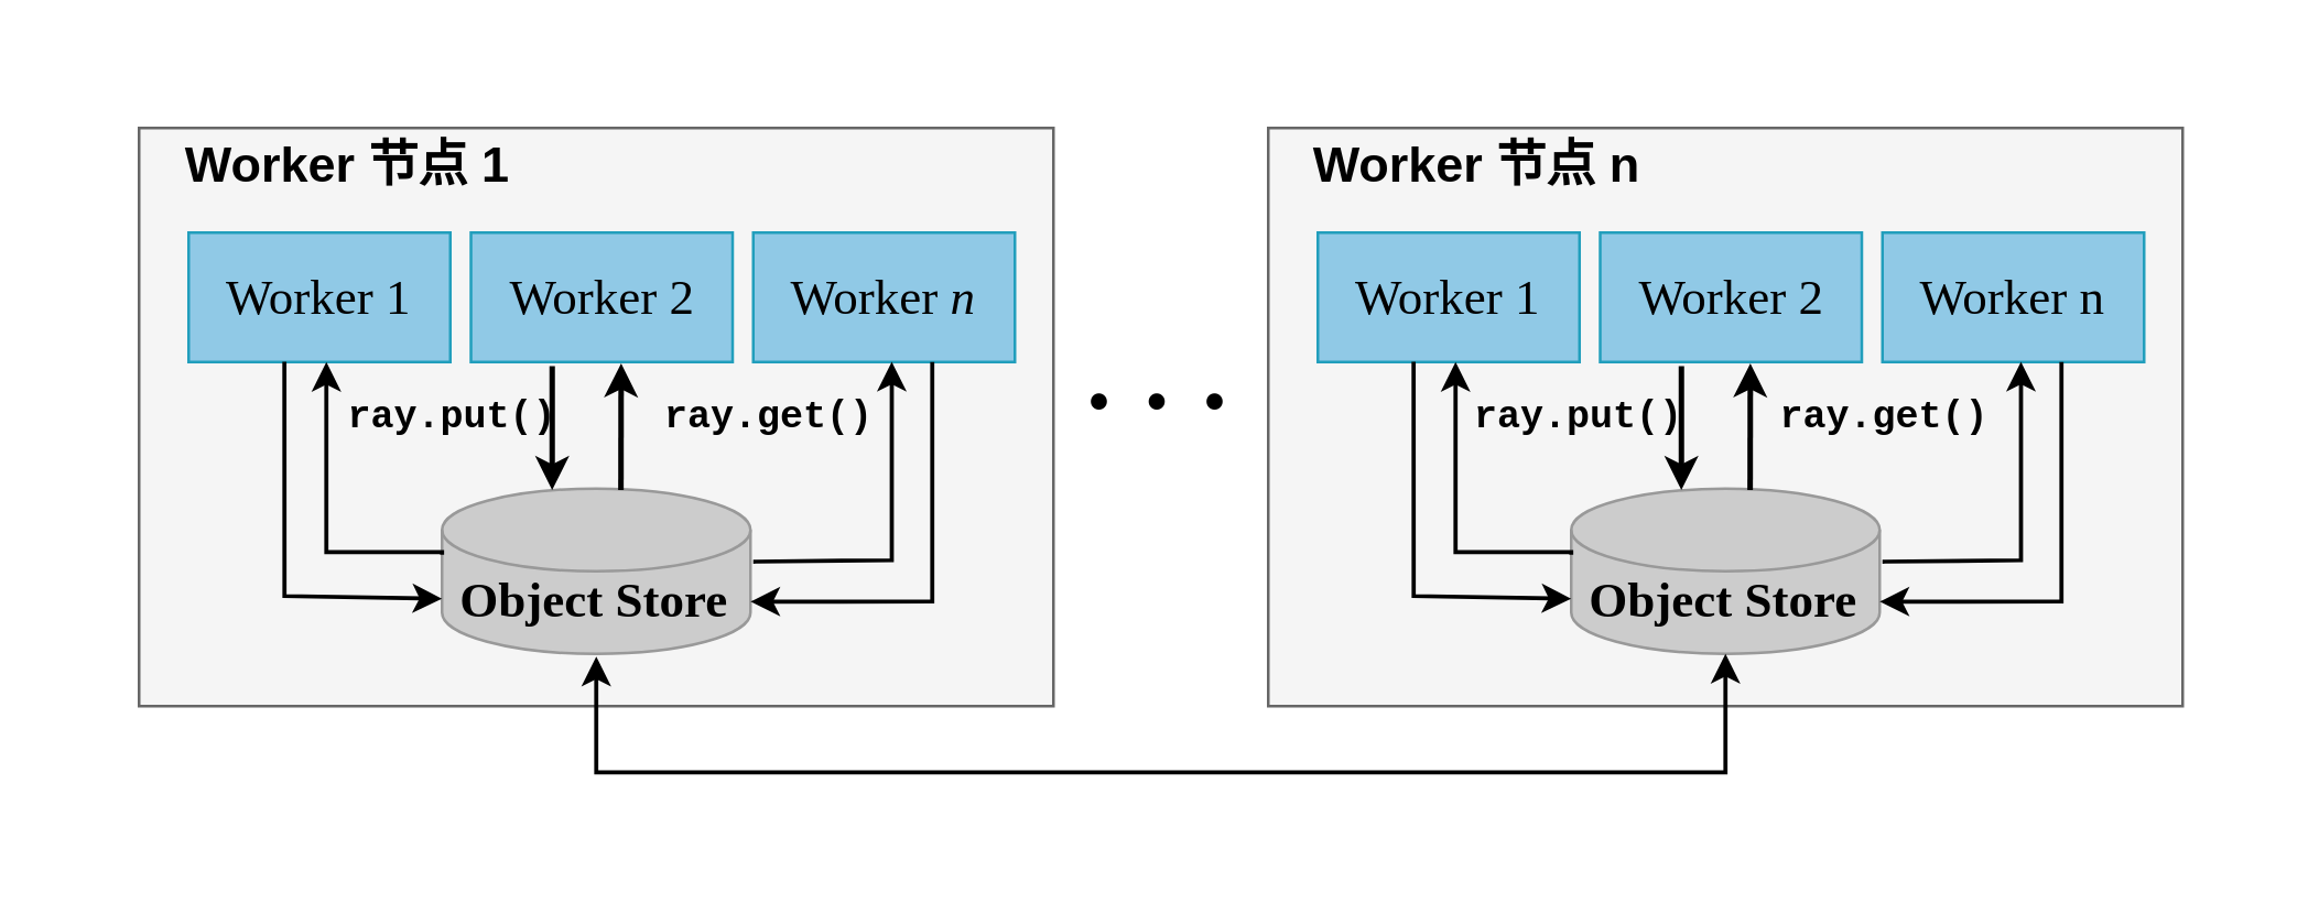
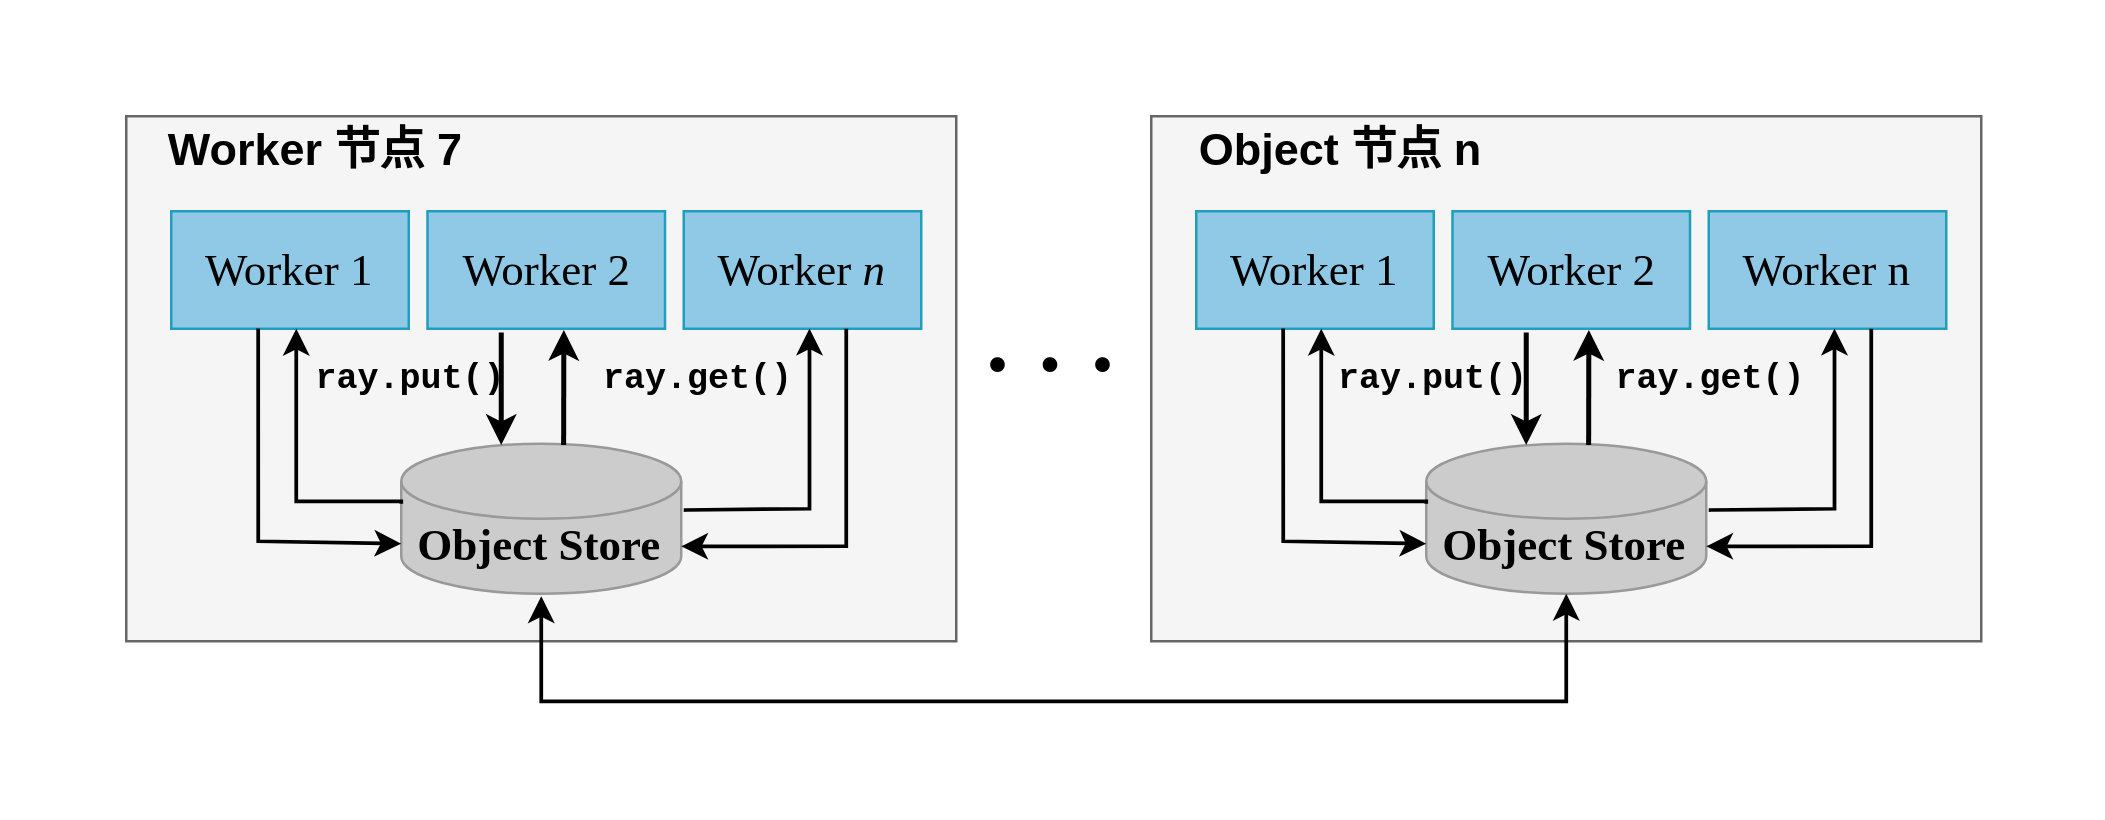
  <mxCell id="0" />
  <mxCell id="1" parent="0" />
  <mxCell id="2" value="" style="rounded=0;whiteSpace=wrap;html=1;strokeColor=none;fillColor=none;" parent="1" vertex="1"><mxGeometry x="20" y="20" width="800" height="286" as="geometry" /></mxCell>
  <mxCell id="3" value="" style="rounded=0;whiteSpace=wrap;html=1;strokeColor=#666666;fillColor=#f5f5f5;fontColor=#333333;" parent="1" vertex="1"><mxGeometry x="50" y="46" width="332" height="210" as="geometry" /></mxCell>
  <mxCell id="4" value="&lt;font style=&quot;font-size: 18px;&quot; face=&quot;Times New Roman&quot;&gt;Worker 1&lt;/font&gt;" style="rounded=0;whiteSpace=wrap;html=1;fillColor=#90C9E6;strokeColor=#219EBC;" parent="1" vertex="1"><mxGeometry x="68" y="84" width="95" height="47" as="geometry" /></mxCell>
  <mxCell id="5" value="&lt;span style=&quot;border-color: var(--border-color); font-family: &amp;quot;Times New Roman&amp;quot;; font-size: 18px;&quot;&gt;Worker 2&lt;/span&gt;" style="rounded=0;whiteSpace=wrap;html=1;fillColor=#90C9E6;strokeColor=#219EBC;" parent="1" vertex="1"><mxGeometry x="170.5" y="84" width="95" height="47" as="geometry" /></mxCell>
  <mxCell id="6" value="&lt;span style=&quot;border-color: var(--border-color); font-family: &amp;quot;Times New Roman&amp;quot;; font-size: 18px;&quot;&gt;Worker &lt;i style=&quot;&quot;&gt;n&lt;/i&gt;&lt;/span&gt;" style="rounded=0;whiteSpace=wrap;html=1;fillColor=#90C9E6;strokeColor=#219EBC;" parent="1" vertex="1"><mxGeometry x="273" y="84" width="95" height="47" as="geometry" /></mxCell>
- <mxCell id="7" value="&lt;font face=&quot;Helvetica&quot; style=&quot;font-size: 18px;&quot;&gt;&lt;b style=&quot;&quot;&gt;Worker 节点 1&lt;/b&gt;&lt;/font&gt;" style="text;html=1;strokeColor=none;fillColor=none;align=center;verticalAlign=middle;whiteSpace=wrap;rounded=0;fontColor=#000000;" parent="1" vertex="1"><mxGeometry x="36" y="45" width="180" height="30" as="geometry" /></mxCell>
+ <mxCell id="7" value="&lt;font face=&quot;Helvetica&quot; style=&quot;font-size: 18px;&quot;&gt;&lt;b style=&quot;&quot;&gt;Worker 节点 7&lt;/b&gt;&lt;/font&gt;" style="text;html=1;strokeColor=none;fillColor=none;align=center;verticalAlign=middle;whiteSpace=wrap;rounded=0;fontColor=#000000;" parent="1" vertex="1"><mxGeometry x="36" y="45" width="180" height="30" as="geometry" /></mxCell>
  <mxCell id="8" value="" style="shape=cylinder3;whiteSpace=wrap;html=1;boundedLbl=1;backgroundOutline=1;size=15;fillColor=#CCCCCC;strokeColor=#999999;" parent="1" vertex="1"><mxGeometry x="160" y="177" width="112" height="60" as="geometry" /></mxCell>
  <mxCell id="9" value="&lt;font style=&quot;font-size: 18px;&quot; face=&quot;Times New Roman&quot;&gt;&lt;b&gt;Object Store&lt;/b&gt;&lt;/font&gt;" style="text;html=1;strokeColor=none;fillColor=none;align=center;verticalAlign=middle;whiteSpace=wrap;rounded=0;fontColor=#000000;" parent="1" vertex="1"><mxGeometry x="160" y="203" width="111" height="30" as="geometry" /></mxCell>
  <mxCell id="10" value="" style="endArrow=classic;html=1;rounded=0;entryX=0.357;entryY=0.025;entryDx=0;entryDy=0;entryPerimeter=0;strokeWidth=2;" parent="1" edge="1"><mxGeometry width="50" height="50" relative="1" as="geometry"><mxPoint x="200" y="132.5" as="sourcePoint" /><mxPoint x="199.984" y="177.5" as="targetPoint" /></mxGeometry></mxCell>
  <mxCell id="11" value="" style="endArrow=classic;html=1;rounded=0;strokeWidth=2;entryX=0.574;entryY=0.989;entryDx=0;entryDy=0;entryPerimeter=0;exitX=0.58;exitY=-0.008;exitDx=0;exitDy=0;exitPerimeter=0;" parent="1" edge="1"><mxGeometry width="50" height="50" relative="1" as="geometry"><mxPoint x="224.96" y="177.52" as="sourcePoint" /><mxPoint x="225.03" y="131.483" as="targetPoint" /></mxGeometry></mxCell>
  <mxCell id="12" value="&lt;font style=&quot;font-size: 14px;&quot;&gt;ray.put()&lt;/font&gt;" style="text;html=1;strokeColor=none;fillColor=none;align=center;verticalAlign=middle;whiteSpace=wrap;rounded=0;fontColor=#000000;fontFamily=Courier New;fontSize=14;fontStyle=1" parent="1" vertex="1"><mxGeometry x="114" y="133" width="100" height="36" as="geometry" /></mxCell>
  <mxCell id="13" value="&lt;font style=&quot;font-size: 14px;&quot;&gt;ray.get()&lt;/font&gt;" style="text;html=1;strokeColor=none;fillColor=none;align=center;verticalAlign=middle;whiteSpace=wrap;rounded=0;fontColor=#000000;fontFamily=Courier New;fontSize=14;fontStyle=1" parent="1" vertex="1"><mxGeometry x="229" y="133" width="100" height="36" as="geometry" /></mxCell>
  <mxCell id="14" value="" style="endArrow=classic;html=1;rounded=0;edgeStyle=orthogonalEdgeStyle;entryX=0.519;entryY=0.977;entryDx=0;entryDy=0;entryPerimeter=0;strokeWidth=1.5;" parent="1" edge="1"><mxGeometry width="50" height="50" relative="1" as="geometry"><mxPoint x="273" y="203.51" as="sourcePoint" /><mxPoint x="323.305" y="130.919" as="targetPoint" /><Array as="points"><mxPoint x="274" y="204" /><mxPoint x="323" y="203" /></Array></mxGeometry></mxCell>
  <mxCell id="15" value="" style="endArrow=classic;html=1;rounded=0;edgeStyle=orthogonalEdgeStyle;strokeWidth=1.5;" parent="1" edge="1"><mxGeometry width="50" height="50" relative="1" as="geometry"><mxPoint x="338" y="131" as="sourcePoint" /><mxPoint x="272" y="218.027" as="targetPoint" /><Array as="points"><mxPoint x="338" y="131" /><mxPoint x="338" y="218" /></Array></mxGeometry></mxCell>
  <mxCell id="16" value="" style="endArrow=classic;html=1;rounded=0;edgeStyle=orthogonalEdgeStyle;exitX=0;exitY=0;exitDx=0;exitDy=0;strokeWidth=1.5;" parent="1" edge="1"><mxGeometry width="50" height="50" relative="1" as="geometry"><mxPoint x="160" y="201" as="sourcePoint" /><mxPoint x="118" y="131" as="targetPoint" /><Array as="points"><mxPoint x="118" y="200" /></Array></mxGeometry></mxCell>
  <mxCell id="17" value="" style="endArrow=classic;html=1;rounded=0;edgeStyle=orthogonalEdgeStyle;exitX=0.366;exitY=0.997;exitDx=0;exitDy=0;exitPerimeter=0;strokeWidth=1.5;" parent="1" source="4" edge="1"><mxGeometry width="50" height="50" relative="1" as="geometry"><mxPoint x="110" y="267" as="sourcePoint" /><mxPoint x="160" y="217" as="targetPoint" /><Array as="points"><mxPoint x="103" y="216" /><mxPoint x="160" y="216" /></Array></mxGeometry></mxCell>
  <mxCell id="18" value="&lt;font style=&quot;font-size: 36px;&quot; face=&quot;Times New Roman&quot;&gt;&lt;b style=&quot;&quot;&gt;· · ·&lt;/b&gt;&lt;/font&gt;" style="text;html=1;strokeColor=none;fillColor=none;align=center;verticalAlign=middle;whiteSpace=wrap;rounded=0;" parent="1" vertex="1"><mxGeometry x="390" y="131" width="60" height="30" as="geometry" /></mxCell>
  <mxCell id="19" value="" style="rounded=0;whiteSpace=wrap;html=1;strokeColor=#666666;fillColor=#f5f5f5;fontColor=#333333;" parent="1" vertex="1"><mxGeometry x="460" y="46" width="332" height="210" as="geometry" /></mxCell>
  <mxCell id="20" value="&lt;font style=&quot;font-size: 18px;&quot; face=&quot;Times New Roman&quot;&gt;&lt;span&gt;Worker &lt;span&gt;1&lt;/span&gt;&lt;/span&gt;&lt;/font&gt;" style="rounded=0;whiteSpace=wrap;html=1;fillColor=#90C9E6;strokeColor=#219EBC;fontStyle=0" parent="1" vertex="1"><mxGeometry x="478" y="84" width="95" height="47" as="geometry" /></mxCell>
  <mxCell id="21" value="&lt;span style=&quot;border-color: var(--border-color); font-family: &amp;quot;Times New Roman&amp;quot;; font-size: 18px;&quot;&gt;Worker &lt;span&gt;2&lt;/span&gt;&lt;/span&gt;" style="rounded=0;whiteSpace=wrap;html=1;fillColor=#90C9E6;strokeColor=#219EBC;fontStyle=0" parent="1" vertex="1"><mxGeometry x="580.5" y="84" width="95" height="47" as="geometry" /></mxCell>
  <mxCell id="22" value="&lt;span style=&quot;border-color: var(--border-color); font-family: &amp;quot;Times New Roman&amp;quot;; font-size: 18px;&quot;&gt;Worker &lt;span&gt;n&lt;/span&gt;&lt;/span&gt;" style="rounded=0;whiteSpace=wrap;html=1;fillColor=#90C9E6;strokeColor=#219EBC;fontStyle=0" parent="1" vertex="1"><mxGeometry x="683" y="84" width="95" height="47" as="geometry" /></mxCell>
- <mxCell id="23" value="&lt;font style=&quot;font-size: 18px;&quot;&gt;&lt;b style=&quot;&quot;&gt;Worker 节点 n&lt;/b&gt;&lt;/font&gt;" style="text;html=1;strokeColor=none;fillColor=none;align=center;verticalAlign=middle;whiteSpace=wrap;rounded=0;fontColor=#000000;" parent="1" vertex="1"><mxGeometry x="446" y="45" width="180" height="30" as="geometry" /></mxCell>
+ <mxCell id="23" value="&lt;font style=&quot;font-size: 18px;&quot;&gt;&lt;b style=&quot;&quot;&gt;Object 节点 n&lt;/b&gt;&lt;/font&gt;" style="text;html=1;strokeColor=none;fillColor=none;align=center;verticalAlign=middle;whiteSpace=wrap;rounded=0;fontColor=#000000;" parent="1" vertex="1"><mxGeometry x="446" y="45" width="180" height="30" as="geometry" /></mxCell>
  <mxCell id="24" value="" style="shape=cylinder3;whiteSpace=wrap;html=1;boundedLbl=1;backgroundOutline=1;size=15;fillColor=#CCCCCC;strokeColor=#999999;" parent="1" vertex="1"><mxGeometry x="570" y="177" width="112" height="60" as="geometry" /></mxCell>
  <mxCell id="25" value="&lt;font style=&quot;font-size: 18px;&quot; face=&quot;Times New Roman&quot;&gt;&lt;b&gt;Object Store&lt;/b&gt;&lt;/font&gt;" style="text;html=1;strokeColor=none;fillColor=none;align=center;verticalAlign=middle;whiteSpace=wrap;rounded=0;fontColor=#000000;" parent="1" vertex="1"><mxGeometry x="570" y="203" width="111" height="30" as="geometry" /></mxCell>
  <mxCell id="26" value="" style="endArrow=classic;html=1;rounded=0;entryX=0.357;entryY=0.025;entryDx=0;entryDy=0;entryPerimeter=0;strokeWidth=2;" parent="1" edge="1"><mxGeometry width="50" height="50" relative="1" as="geometry"><mxPoint x="610" y="132.5" as="sourcePoint" /><mxPoint x="609.984" y="177.5" as="targetPoint" /></mxGeometry></mxCell>
  <mxCell id="27" value="" style="endArrow=classic;html=1;rounded=0;strokeWidth=2;entryX=0.574;entryY=0.989;entryDx=0;entryDy=0;entryPerimeter=0;exitX=0.58;exitY=-0.008;exitDx=0;exitDy=0;exitPerimeter=0;" parent="1" edge="1"><mxGeometry width="50" height="50" relative="1" as="geometry"><mxPoint x="634.96" y="177.52" as="sourcePoint" /><mxPoint x="635.03" y="131.483" as="targetPoint" /></mxGeometry></mxCell>
  <mxCell id="28" value="&lt;font style=&quot;font-size: 14px;&quot;&gt;ray.put()&lt;/font&gt;" style="text;html=1;strokeColor=none;fillColor=none;align=center;verticalAlign=middle;whiteSpace=wrap;rounded=0;fontColor=#000000;fontFamily=Courier New;fontSize=14;fontStyle=1" parent="1" vertex="1"><mxGeometry x="523" y="133" width="100" height="36" as="geometry" /></mxCell>
  <mxCell id="29" value="&lt;font style=&quot;font-size: 14px;&quot;&gt;ray.get()&lt;/font&gt;" style="text;html=1;strokeColor=none;fillColor=none;align=center;verticalAlign=middle;whiteSpace=wrap;rounded=0;fontColor=#000000;fontFamily=Courier New;fontSize=14;fontStyle=1" parent="1" vertex="1"><mxGeometry x="634" y="133" width="100" height="36" as="geometry" /></mxCell>
  <mxCell id="30" value="" style="endArrow=classic;html=1;rounded=0;edgeStyle=orthogonalEdgeStyle;entryX=0.519;entryY=0.977;entryDx=0;entryDy=0;entryPerimeter=0;strokeWidth=1.5;" parent="1" edge="1"><mxGeometry width="50" height="50" relative="1" as="geometry"><mxPoint x="683" y="203.51" as="sourcePoint" /><mxPoint x="733.305" y="130.919" as="targetPoint" /><Array as="points"><mxPoint x="684" y="204" /><mxPoint x="733" y="203" /></Array></mxGeometry></mxCell>
  <mxCell id="31" value="" style="endArrow=classic;html=1;rounded=0;edgeStyle=orthogonalEdgeStyle;strokeWidth=1.5;" parent="1" edge="1"><mxGeometry width="50" height="50" relative="1" as="geometry"><mxPoint x="748" y="131" as="sourcePoint" /><mxPoint x="682" y="218.027" as="targetPoint" /><Array as="points"><mxPoint x="748" y="131" /><mxPoint x="748" y="218" /></Array></mxGeometry></mxCell>
  <mxCell id="32" value="" style="endArrow=classic;html=1;rounded=0;edgeStyle=orthogonalEdgeStyle;exitX=0;exitY=0;exitDx=0;exitDy=0;strokeWidth=1.5;" parent="1" edge="1"><mxGeometry width="50" height="50" relative="1" as="geometry"><mxPoint x="570" y="201" as="sourcePoint" /><mxPoint x="528" y="131" as="targetPoint" /><Array as="points"><mxPoint x="528" y="200" /></Array></mxGeometry></mxCell>
  <mxCell id="33" value="" style="endArrow=classic;html=1;rounded=0;edgeStyle=orthogonalEdgeStyle;exitX=0.366;exitY=0.997;exitDx=0;exitDy=0;exitPerimeter=0;strokeWidth=1.5;" parent="1" source="20" edge="1"><mxGeometry width="50" height="50" relative="1" as="geometry"><mxPoint x="520" y="267" as="sourcePoint" /><mxPoint x="570" y="217" as="targetPoint" /><Array as="points"><mxPoint x="513" y="216" /><mxPoint x="570" y="216" /></Array></mxGeometry></mxCell>
  <mxCell id="34" value="" style="endArrow=classic;startArrow=classic;html=1;rounded=0;edgeStyle=orthogonalEdgeStyle;strokeWidth=1.5;entryX=0.5;entryY=1;entryDx=0;entryDy=0;entryPerimeter=0;" parent="1" edge="1" target="24"><mxGeometry width="50" height="50" relative="1" as="geometry"><mxPoint x="216" y="238" as="sourcePoint" /><mxPoint x="686" y="238" as="targetPoint" /><Array as="points"><mxPoint x="216" y="280" /><mxPoint x="626" y="280" /></Array></mxGeometry></mxCell>
